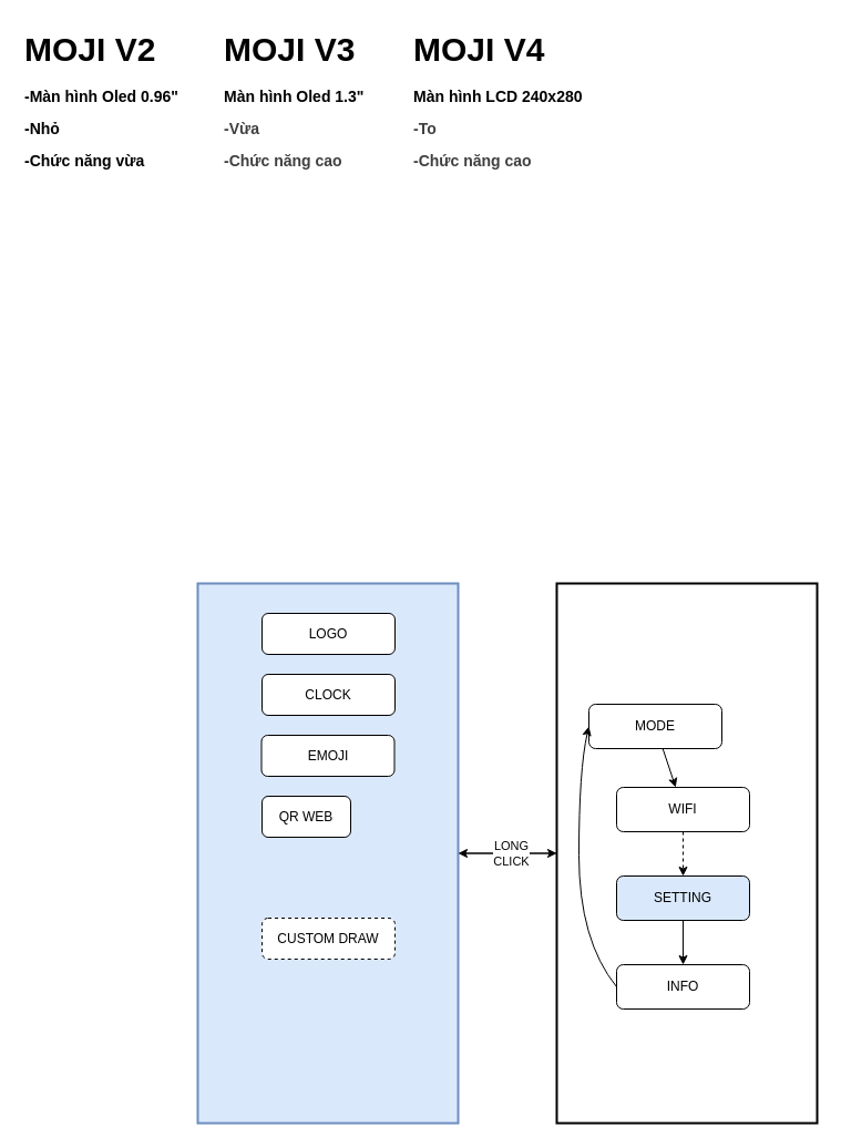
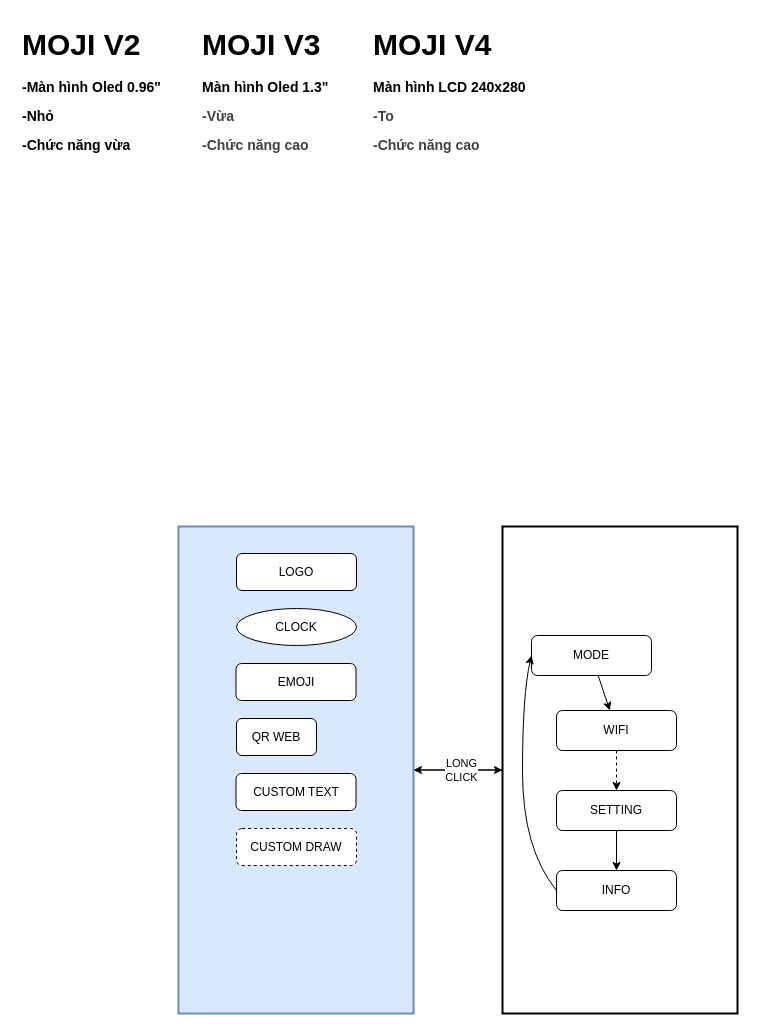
  <mxCell id="0" />
  <mxCell id="1" parent="0" />
  <mxCell id="2" value="" style="edgeStyle=none;html=1;" parent="1" source="3" target="5" edge="1"><mxGeometry relative="1" as="geometry" /></mxCell>
  <mxCell id="3" value="MODE" style="rounded=1;whiteSpace=wrap;html=1;" parent="1" vertex="1"><mxGeometry x="531" y="635" width="120" height="40" as="geometry" /></mxCell>
  <mxCell id="4" value="" style="edgeStyle=none;html=1;dashed=1;" parent="1" source="5" target="7" edge="1"><mxGeometry relative="1" as="geometry" /></mxCell>
  <mxCell id="5" value="WIFI" style="rounded=1;whiteSpace=wrap;html=1;" parent="1" vertex="1"><mxGeometry x="556" y="710" width="120" height="40" as="geometry" /></mxCell>
  <mxCell id="6" value="" style="edgeStyle=none;html=1;" parent="1" source="7" target="8" edge="1"><mxGeometry relative="1" as="geometry" /></mxCell>
- <mxCell id="7" value="SETTING" style="rounded=1;whiteSpace=wrap;html=1;fillColor=#dae8fc;" parent="1" vertex="1"><mxGeometry x="556" y="790" width="120" height="40" as="geometry" /></mxCell>
+ <mxCell id="7" value="SETTING" style="rounded=1;whiteSpace=wrap;html=1;" parent="1" vertex="1"><mxGeometry x="556" y="790" width="120" height="40" as="geometry" /></mxCell>
  <mxCell id="8" value="INFO&lt;span style=&quot;font-family: monospace; font-size: 0px; text-align: start; text-wrap-mode: nowrap;&quot;&gt;%3CmxGraphModel%3E%3Croot%3E%3CmxCell%20id%3D%220%22%2F%3E%3CmxCell%20id%3D%221%22%20parent%3D%220%22%2F%3E%3CmxCell%20id%3D%222%22%20value%3D%22MODE%22%20style%3D%22rounded%3D1%3BwhiteSpace%3Dwrap%3Bhtml%3D1%3B%22%20vertex%3D%221%22%20parent%3D%221%22%3E%3CmxGeometry%20x%3D%2280%22%20y%3D%22170%22%20width%3D%22120%22%20height%3D%2240%22%20as%3D%22geometry%22%2F%3E%3C%2FmxCell%3E%3C%2Froot%3E%3C%2FmxGraphModel%3E&lt;/span&gt;" style="rounded=1;whiteSpace=wrap;html=1;" parent="1" vertex="1"><mxGeometry x="556" y="870" width="120" height="40" as="geometry" /></mxCell>
  <mxCell id="9" value="" style="curved=1;endArrow=classic;html=1;exitX=0;exitY=0.5;exitDx=0;exitDy=0;entryX=0;entryY=0.5;entryDx=0;entryDy=0;" parent="1" source="8" edge="1" target="3"><mxGeometry width="50" height="50" relative="1" as="geometry"><mxPoint x="556" y="970" as="sourcePoint" /><mxPoint x="556" y="550" as="targetPoint" /><Array as="points"><mxPoint x="522" y="848" /><mxPoint x="522" y="694" /></Array></mxGeometry></mxCell>
  <mxCell id="10" value="" style="group" vertex="1" connectable="0" parent="1"><mxGeometry x="20" y="20" width="531" height="349" as="geometry" /></mxCell>
  <mxCell id="11" value="&lt;h1 style=&quot;margin-top: 0px;&quot;&gt;&lt;font style=&quot;font-size: 30px;&quot;&gt;MOJI V2&lt;/font&gt;&lt;/h1&gt;&lt;p&gt;&lt;b&gt;&lt;font style=&quot;font-size: 14px;&quot;&gt;-Màn hình Oled 0.96&quot;&lt;/font&gt;&lt;/b&gt;&lt;/p&gt;&lt;p&gt;&lt;b&gt;&lt;font style=&quot;font-size: 14px;&quot;&gt;-Nhỏ&lt;/font&gt;&lt;/b&gt;&lt;/p&gt;&lt;p&gt;&lt;b&gt;&lt;font style=&quot;font-size: 14px;&quot;&gt;-Chức năng vừa&lt;br&gt;&lt;br&gt;&lt;br&gt;&lt;/font&gt;&lt;/b&gt;&lt;/p&gt;" style="text;html=1;whiteSpace=wrap;overflow=hidden;rounded=0;" parent="10" vertex="1"><mxGeometry width="180" height="281" as="geometry" /></mxCell>
  <mxCell id="12" value="&lt;h1 style=&quot;margin-top: 0px;&quot;&gt;&lt;font style=&quot;font-size: 30px;&quot;&gt;MOJI V3&lt;/font&gt;&lt;/h1&gt;&lt;p&gt;&lt;b&gt;&lt;font style=&quot;font-size: 14px;&quot;&gt;Màn hình Oled 1.3&quot;&lt;/font&gt;&lt;/b&gt;&lt;/p&gt;&lt;p style=&quot;color: rgb(63, 63, 63); scrollbar-color: rgb(226, 226, 226) rgb(251, 251, 251);&quot;&gt;&lt;b style=&quot;color: rgb(63, 63, 63); scrollbar-color: rgb(226, 226, 226) rgb(251, 251, 251);&quot;&gt;&lt;font style=&quot;color: rgb(63, 63, 63); scrollbar-color: rgb(226, 226, 226) rgb(251, 251, 251); font-size: 14px;&quot;&gt;-Vừa&lt;/font&gt;&lt;/b&gt;&lt;/p&gt;&lt;p style=&quot;color: rgb(63, 63, 63); scrollbar-color: rgb(226, 226, 226) rgb(251, 251, 251);&quot;&gt;&lt;b style=&quot;color: rgb(63, 63, 63); scrollbar-color: rgb(226, 226, 226) rgb(251, 251, 251);&quot;&gt;&lt;font style=&quot;color: rgb(63, 63, 63); scrollbar-color: rgb(226, 226, 226) rgb(251, 251, 251); font-size: 14px;&quot;&gt;-Chức năng cao&lt;br style=&quot;color: rgb(63, 63, 63); scrollbar-color: rgb(226, 226, 226) rgb(251, 251, 251);&quot;&gt;&lt;br style=&quot;color: rgb(63, 63, 63); scrollbar-color: rgb(226, 226, 226) rgb(251, 251, 251);&quot;&gt;&lt;/font&gt;&lt;/b&gt;&lt;/p&gt;" style="text;html=1;whiteSpace=wrap;overflow=hidden;rounded=0;" parent="10" vertex="1"><mxGeometry x="180" width="180" height="330" as="geometry" /></mxCell>
  <mxCell id="13" value="&lt;h1 style=&quot;margin-top: 0px;&quot;&gt;&lt;font style=&quot;font-size: 30px;&quot;&gt;MOJI V4&lt;/font&gt;&lt;/h1&gt;&lt;p&gt;&lt;b&gt;&lt;font style=&quot;font-size: 14px;&quot;&gt;Màn hình LCD 240x280&lt;/font&gt;&lt;/b&gt;&lt;/p&gt;&lt;p style=&quot;color: rgb(63, 63, 63); scrollbar-color: rgb(226, 226, 226) rgb(251, 251, 251);&quot;&gt;&lt;b style=&quot;color: rgb(63, 63, 63); scrollbar-color: rgb(226, 226, 226) rgb(251, 251, 251);&quot;&gt;&lt;font style=&quot;color: rgb(63, 63, 63); scrollbar-color: rgb(226, 226, 226) rgb(251, 251, 251); font-size: 14px;&quot;&gt;-To&lt;/font&gt;&lt;/b&gt;&lt;/p&gt;&lt;p style=&quot;color: rgb(63, 63, 63); scrollbar-color: rgb(226, 226, 226) rgb(251, 251, 251);&quot;&gt;&lt;b style=&quot;color: rgb(63, 63, 63); scrollbar-color: rgb(226, 226, 226) rgb(251, 251, 251);&quot;&gt;&lt;font style=&quot;color: rgb(63, 63, 63); scrollbar-color: rgb(226, 226, 226) rgb(251, 251, 251); font-size: 14px;&quot;&gt;-Chức năng cao&lt;br style=&quot;color: rgb(63, 63, 63); scrollbar-color: rgb(226, 226, 226) rgb(251, 251, 251);&quot;&gt;&lt;br style=&quot;color: rgb(63, 63, 63); scrollbar-color: rgb(226, 226, 226) rgb(251, 251, 251);&quot;&gt;&lt;/font&gt;&lt;/b&gt;&lt;/p&gt;" style="text;html=1;whiteSpace=wrap;overflow=hidden;rounded=0;" parent="10" vertex="1"><mxGeometry x="351" width="180" height="349" as="geometry" /></mxCell>
  <mxCell id="14" style="edgeStyle=none;html=1;entryX=1;entryY=0.5;entryDx=0;entryDy=0;" edge="1" parent="1" source="15" target="18"><mxGeometry relative="1" as="geometry" /></mxCell>
  <mxCell id="15" value="" style="rounded=0;whiteSpace=wrap;html=1;fillColor=none;strokeWidth=2;" vertex="1" parent="1"><mxGeometry x="502" y="526" width="235" height="487" as="geometry" /></mxCell>
  <mxCell id="16" style="edgeStyle=none;html=1;entryX=0;entryY=0.5;entryDx=0;entryDy=0;" edge="1" parent="1" source="18" target="15"><mxGeometry relative="1" as="geometry" /></mxCell>
  <mxCell id="17" value="LONG&lt;br&gt;CLICK" style="edgeLabel;html=1;align=center;verticalAlign=middle;resizable=0;points=[];" vertex="1" connectable="0" parent="16"><mxGeometry x="0.066" relative="1" as="geometry"><mxPoint as="offset" /></mxGeometry></mxCell>
  <mxCell id="18" value="" style="rounded=0;whiteSpace=wrap;html=1;fillColor=#dae8fc;strokeWidth=2;strokeColor=#6c8ebf;" vertex="1" parent="1"><mxGeometry x="178" y="526" width="235" height="487" as="geometry" /></mxCell>
  <mxCell id="19" value="LOGO" style="rounded=1;whiteSpace=wrap;html=1;" vertex="1" parent="1"><mxGeometry x="236" y="553" width="120" height="37" as="geometry" /></mxCell>
- <mxCell id="20" value="CLOCK" style="rounded=1;whiteSpace=wrap;html=1;" vertex="1" parent="1"><mxGeometry x="236" y="608" width="120" height="37" as="geometry" /></mxCell>
+ <mxCell id="20" value="CLOCK" style="ellipse;whiteSpace=wrap;html=1;" vertex="1" parent="1"><mxGeometry x="236" y="608" width="120" height="37" as="geometry" /></mxCell>
  <mxCell id="21" value="EMOJI&lt;span style=&quot;font-family: monospace; font-size: 0px; text-align: start; text-wrap-mode: nowrap;&quot;&gt;%3CmxGraphModel%3E%3Croot%3E%3CmxCell%20id%3D%220%22%2F%3E%3CmxCell%20id%3D%221%22%20parent%3D%220%22%2F%3E%3CmxCell%20id%3D%222%22%20value%3D%22CLOCK%22%20style%3D%22rounded%3D1%3BwhiteSpace%3Dwrap%3Bhtml%3D1%3B%22%20vertex%3D%221%22%20parent%3D%221%22%3E%3CmxGeometry%20x%3D%22-240%22%20y%3D%22178%22%20width%3D%22120%22%20height%3D%2237%22%20as%3D%22geometry%22%2F%3E%3C%2FmxCell%3E%3C%2Froot%3E%3C%2FmxGraphModel%3E&lt;/span&gt;" style="rounded=1;whiteSpace=wrap;html=1;" vertex="1" parent="1"><mxGeometry x="235.5" y="663" width="120" height="37" as="geometry" /></mxCell>
  <mxCell id="22" value="QR WEB" style="rounded=1;whiteSpace=wrap;html=1;" vertex="1" parent="1"><mxGeometry x="236" y="718" width="80" height="37" as="geometry" /></mxCell>
  <mxCell id="23" value="CUSTOM DRAW" style="rounded=1;whiteSpace=wrap;html=1;dashed=1;" vertex="1" parent="1"><mxGeometry x="236" y="828" width="120" height="37" as="geometry" /></mxCell>
+ <mxCell id="24" value="CUSTOM TEXT" style="rounded=1;whiteSpace=wrap;html=1;" vertex="1" parent="1"><mxGeometry x="235.5" y="773" width="120" height="37" as="geometry" /></mxCell>
